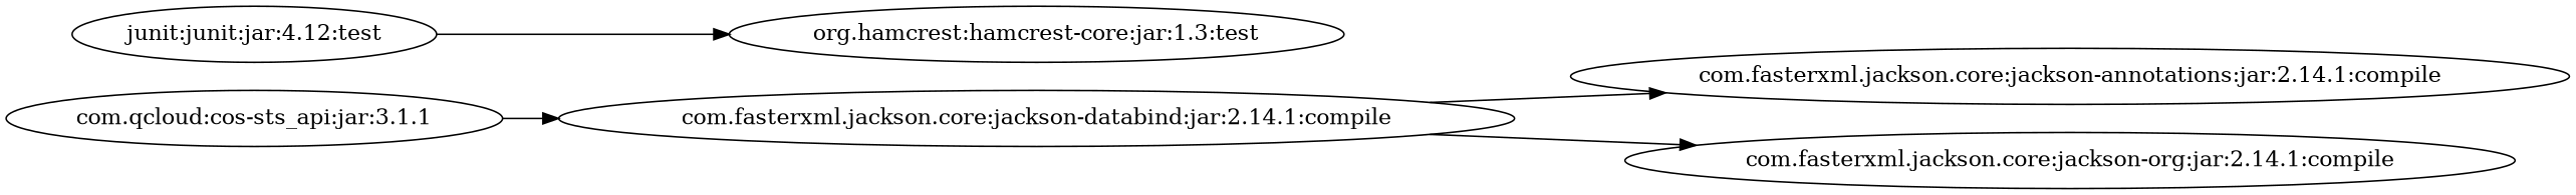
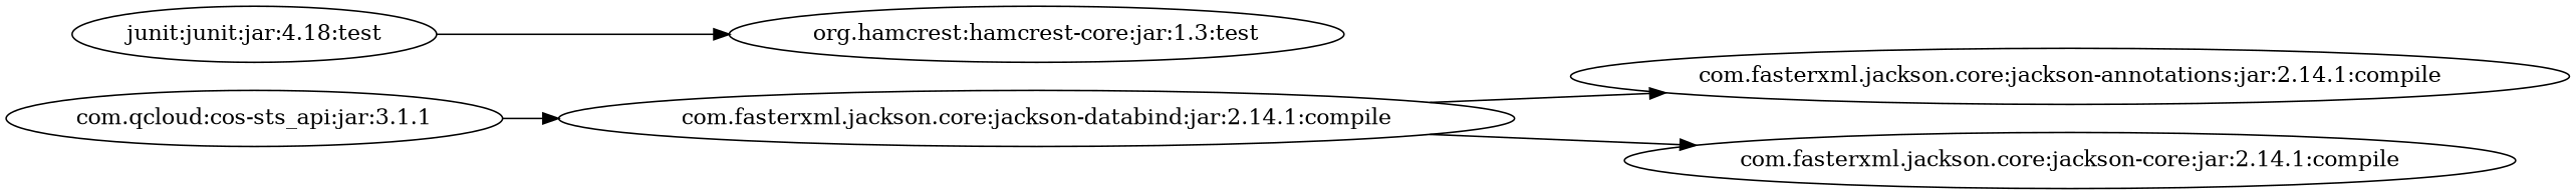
  digraph {
    rankdir=LR
    "com.qcloud:cos-sts_api:jar:3.1.1"
    "com.fasterxml.jackson.core:jackson-databind:jar:2.14.1:compile"
-   "junit:junit:jar:4.12:test"
+   "junit:junit:jar:4.12:test" [label="junit:junit:jar:4.18:test"]
    "org.hamcrest:hamcrest-core:jar:1.3:test"
    "com.fasterxml.jackson.core:jackson-annotations:jar:2.14.1:compile"
-   "com.fasterxml.jackson.core:jackson-core:jar:2.14.1:compile" [label="com.fasterxml.jackson.core:jackson-org:jar:2.14.1:compile"]
+   "com.fasterxml.jackson.core:jackson-core:jar:2.14.1:compile"
    "com.qcloud:cos-sts_api:jar:3.1.1" -> "com.fasterxml.jackson.core:jackson-databind:jar:2.14.1:compile"
    "com.fasterxml.jackson.core:jackson-databind:jar:2.14.1:compile" -> "com.fasterxml.jackson.core:jackson-annotations:jar:2.14.1:compile"
    "com.fasterxml.jackson.core:jackson-databind:jar:2.14.1:compile" -> "com.fasterxml.jackson.core:jackson-core:jar:2.14.1:compile"
    "junit:junit:jar:4.12:test" -> "org.hamcrest:hamcrest-core:jar:1.3:test"
  }
